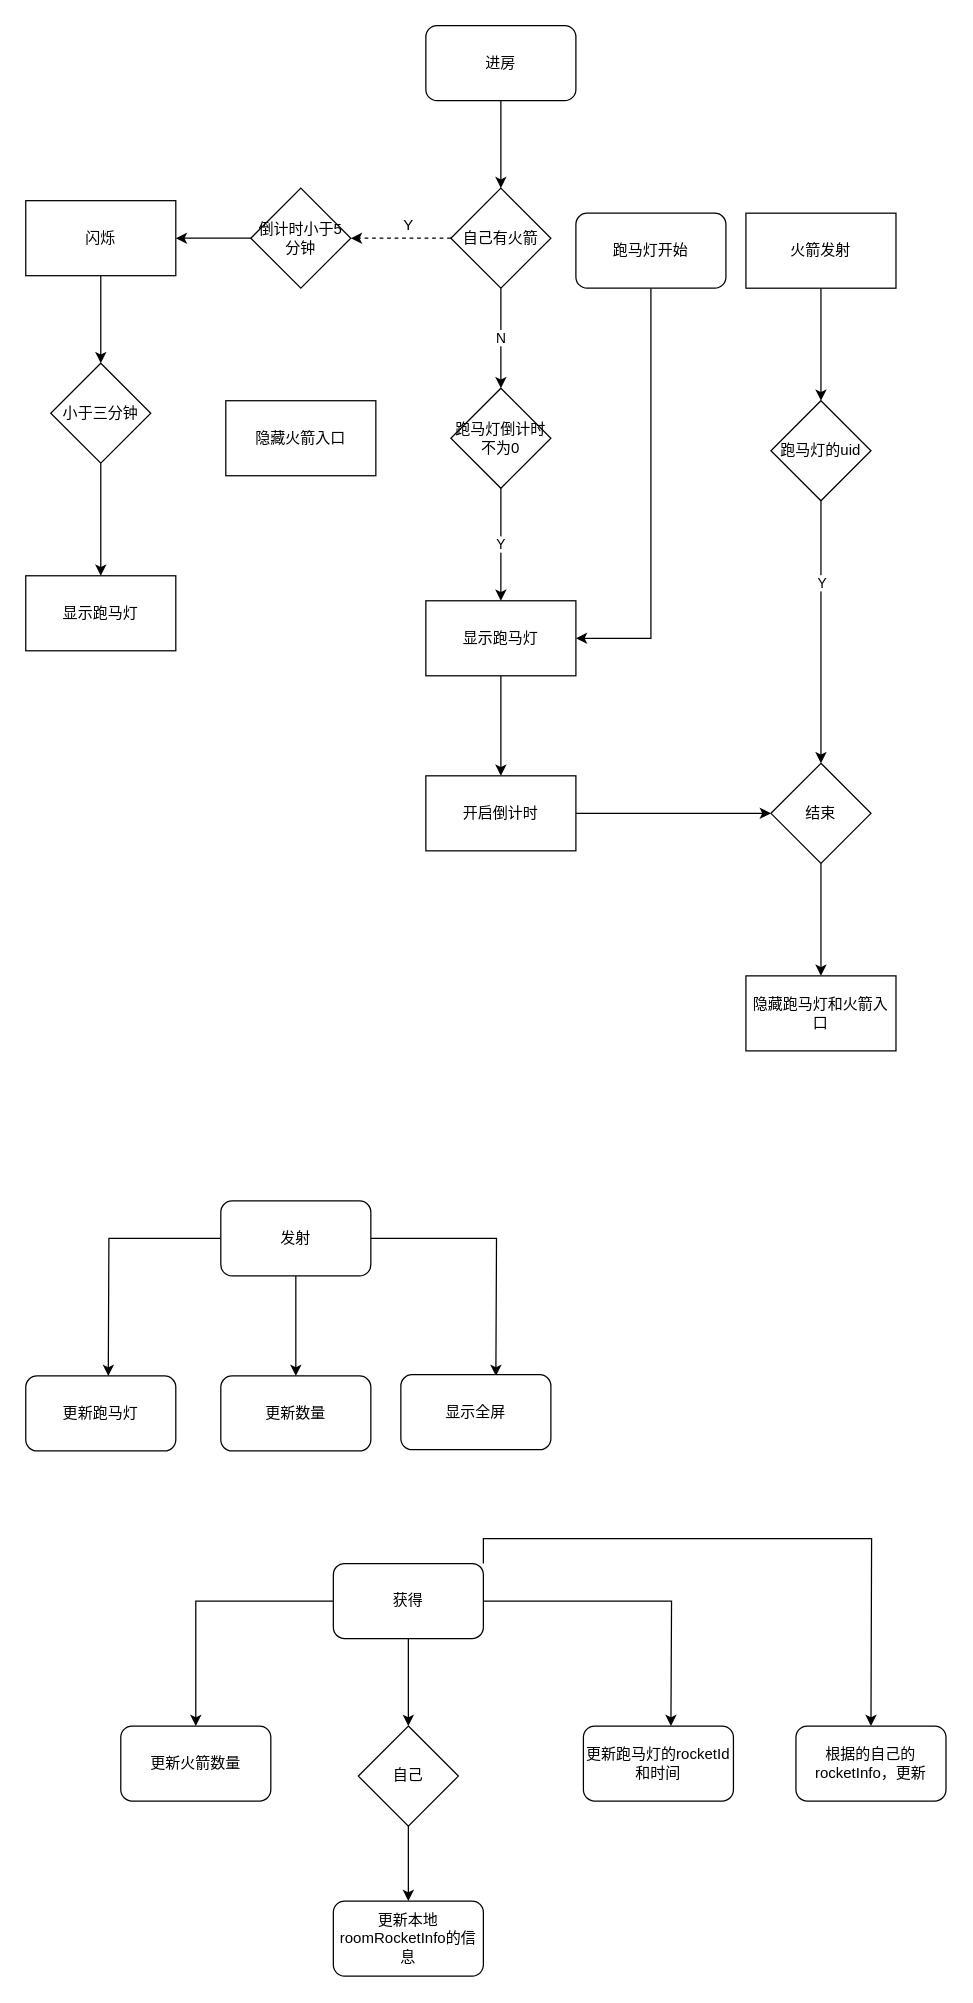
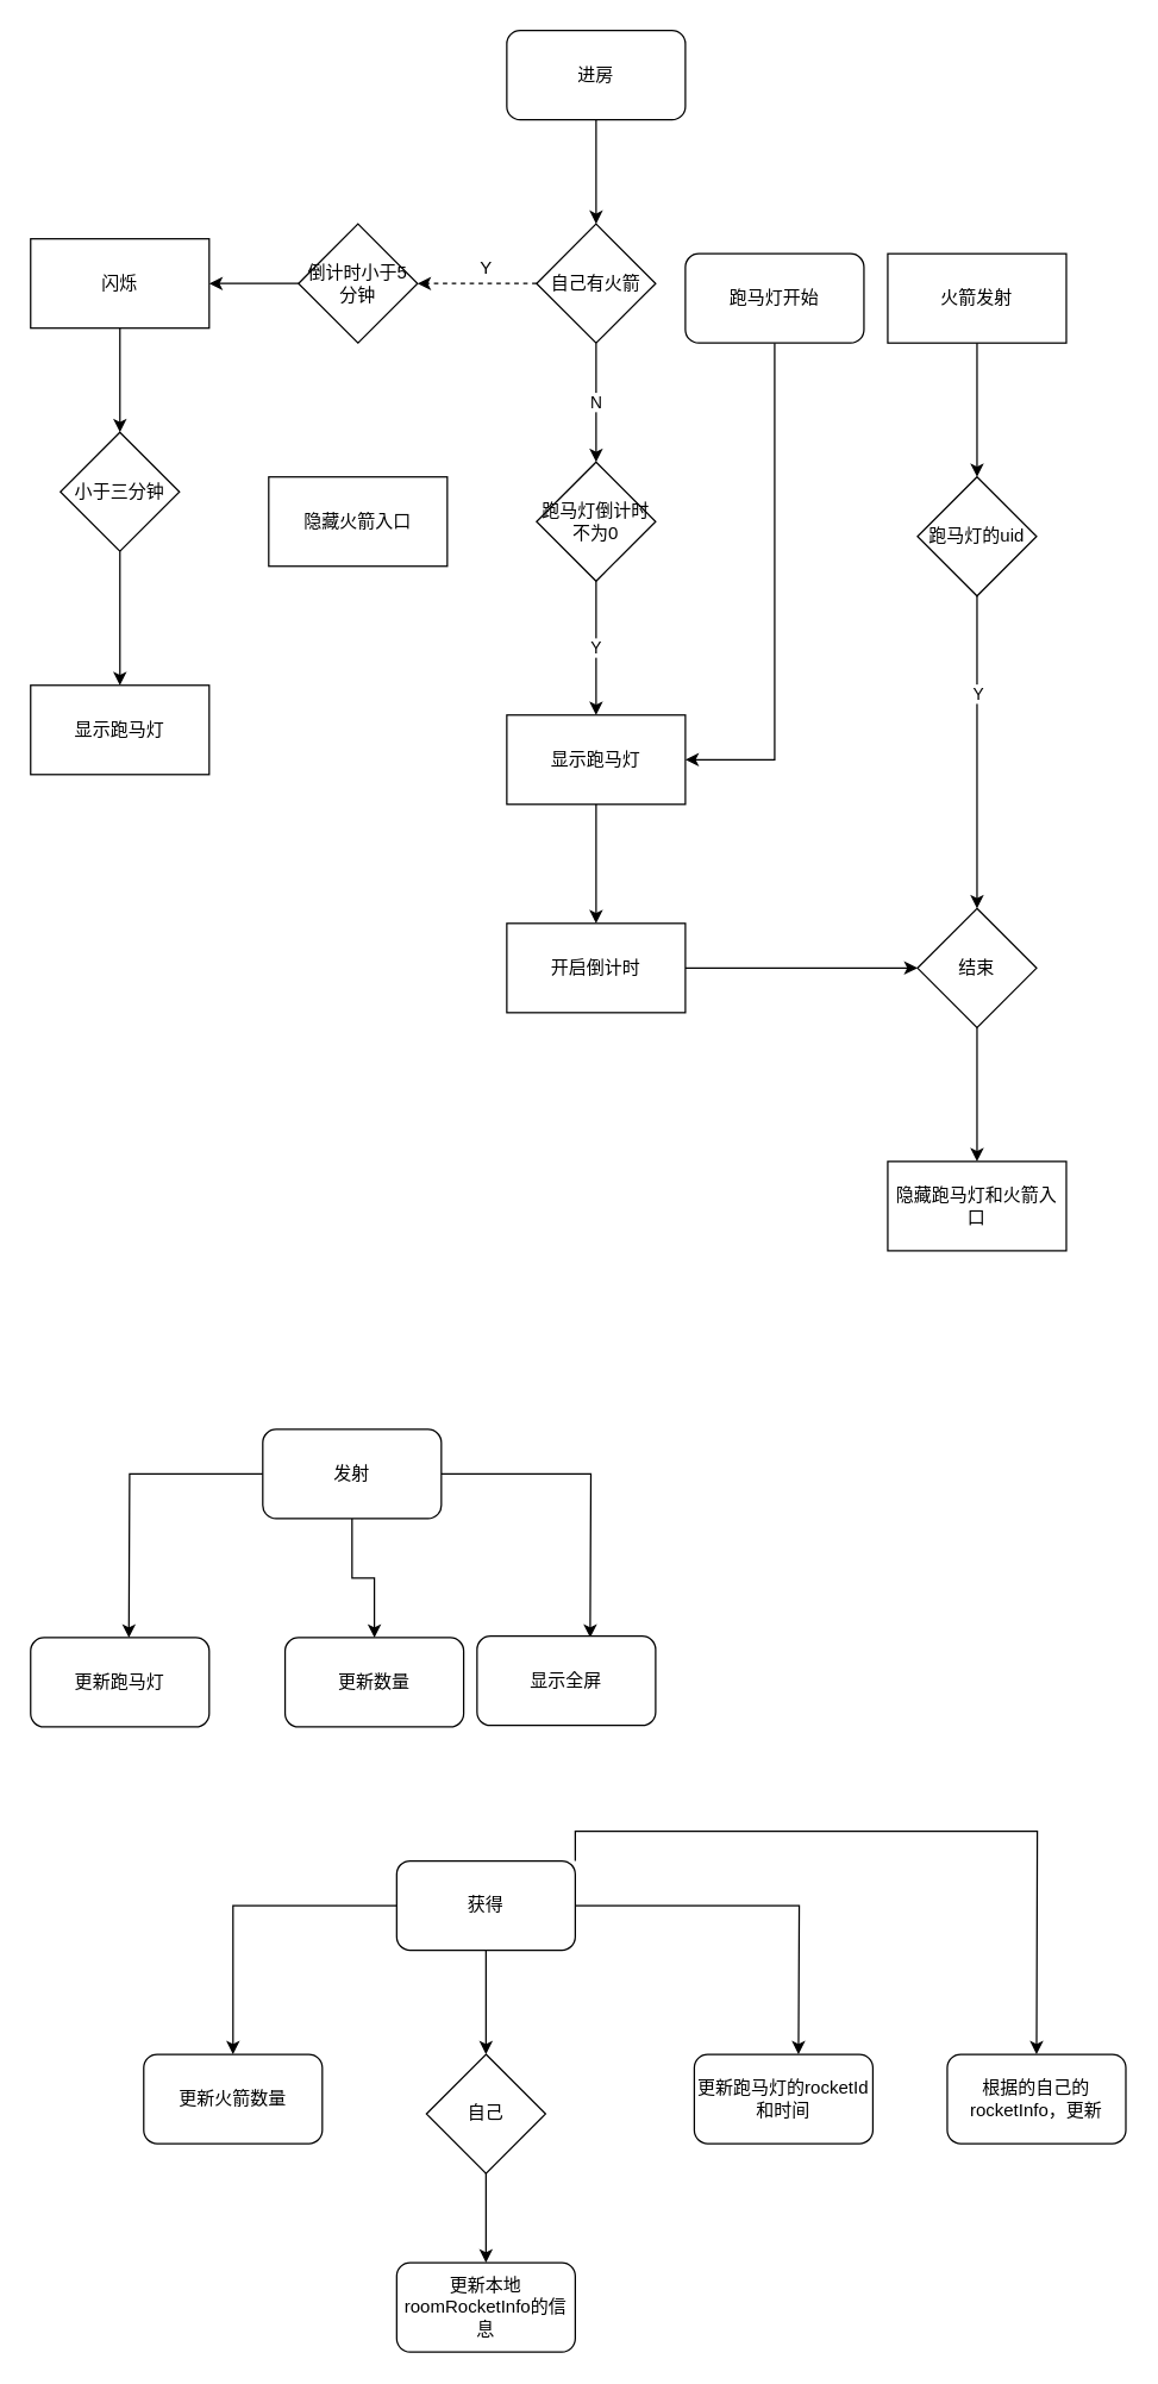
  <mxCell id="0" />
  <mxCell id="1" parent="0" />
  <mxCell id="2" value="" style="edgeStyle=orthogonalEdgeStyle;rounded=0;orthogonalLoop=1;jettySize=auto;html=1;" parent="1" source="3" edge="1"><mxGeometry relative="1" as="geometry"><mxPoint x="400" y="150" as="targetPoint" /></mxGeometry></mxCell>
  <mxCell id="3" value="进房" style="rounded=1;whiteSpace=wrap;html=1;" parent="1" vertex="1"><mxGeometry x="340" y="20" width="120" height="60" as="geometry" /></mxCell>
  <mxCell id="4" value="" style="edgeStyle=orthogonalEdgeStyle;rounded=0;orthogonalLoop=1;jettySize=auto;html=1;dashed=1;" parent="1" source="6" target="8" edge="1"><mxGeometry relative="1" as="geometry" /></mxCell>
  <mxCell id="5" value="N" style="edgeStyle=orthogonalEdgeStyle;rounded=0;orthogonalLoop=1;jettySize=auto;html=1;" parent="1" source="6" target="15" edge="1"><mxGeometry relative="1" as="geometry" /></mxCell>
  <mxCell id="6" value="自己有火箭" style="rhombus;whiteSpace=wrap;html=1;" parent="1" vertex="1"><mxGeometry x="360" y="150" width="80" height="80" as="geometry" /></mxCell>
  <mxCell id="7" value="" style="edgeStyle=orthogonalEdgeStyle;rounded=0;orthogonalLoop=1;jettySize=auto;html=1;" parent="1" source="8" target="10" edge="1"><mxGeometry relative="1" as="geometry" /></mxCell>
  <mxCell id="8" value="倒计时小于5分钟" style="rhombus;whiteSpace=wrap;html=1;" parent="1" vertex="1"><mxGeometry x="200" y="150" width="80" height="80" as="geometry" /></mxCell>
  <mxCell id="9" value="" style="edgeStyle=orthogonalEdgeStyle;rounded=0;orthogonalLoop=1;jettySize=auto;html=1;" parent="1" source="10" target="12" edge="1"><mxGeometry relative="1" as="geometry" /></mxCell>
  <mxCell id="10" value="闪烁" style="whiteSpace=wrap;html=1;" parent="1" vertex="1"><mxGeometry x="20" y="160" width="120" height="60" as="geometry" /></mxCell>
  <mxCell id="11" value="" style="edgeStyle=orthogonalEdgeStyle;rounded=0;orthogonalLoop=1;jettySize=auto;html=1;" parent="1" source="12" target="13" edge="1"><mxGeometry relative="1" as="geometry" /></mxCell>
  <mxCell id="12" value="小于三分钟" style="rhombus;whiteSpace=wrap;html=1;" parent="1" vertex="1"><mxGeometry x="40" y="290" width="80" height="80" as="geometry" /></mxCell>
  <mxCell id="13" value="显示跑马灯" style="whiteSpace=wrap;html=1;" parent="1" vertex="1"><mxGeometry x="20" y="460" width="120" height="60" as="geometry" /></mxCell>
  <mxCell id="14" value="Y" style="edgeStyle=orthogonalEdgeStyle;rounded=0;orthogonalLoop=1;jettySize=auto;html=1;" parent="1" source="15" target="17" edge="1"><mxGeometry relative="1" as="geometry" /></mxCell>
  <mxCell id="15" value="跑马灯倒计时不为0" style="rhombus;whiteSpace=wrap;html=1;" parent="1" vertex="1"><mxGeometry x="360" y="310" width="80" height="80" as="geometry" /></mxCell>
  <mxCell id="16" value="" style="edgeStyle=orthogonalEdgeStyle;rounded=0;orthogonalLoop=1;jettySize=auto;html=1;" parent="1" source="17" target="21" edge="1"><mxGeometry relative="1" as="geometry" /></mxCell>
  <mxCell id="17" value="显示跑马灯" style="whiteSpace=wrap;html=1;" parent="1" vertex="1"><mxGeometry x="340" y="480" width="120" height="60" as="geometry" /></mxCell>
  <mxCell id="18" value="隐藏火箭入口" style="whiteSpace=wrap;html=1;" parent="1" vertex="1"><mxGeometry x="180" y="320" width="120" height="60" as="geometry" /></mxCell>
  <mxCell id="19" value="Y" style="text;html=1;align=center;verticalAlign=middle;resizable=0;points=[];autosize=1;strokeColor=none;" parent="1" vertex="1"><mxGeometry x="316" y="170" width="20" height="20" as="geometry" /></mxCell>
  <mxCell id="20" value="" style="edgeStyle=orthogonalEdgeStyle;rounded=0;orthogonalLoop=1;jettySize=auto;html=1;" parent="1" source="21" target="23" edge="1"><mxGeometry relative="1" as="geometry" /></mxCell>
  <mxCell id="21" value="开启倒计时" style="whiteSpace=wrap;html=1;" parent="1" vertex="1"><mxGeometry x="340" y="620" width="120" height="60" as="geometry" /></mxCell>
  <mxCell id="22" value="" style="edgeStyle=orthogonalEdgeStyle;rounded=0;orthogonalLoop=1;jettySize=auto;html=1;" parent="1" source="23" target="24" edge="1"><mxGeometry relative="1" as="geometry" /></mxCell>
  <mxCell id="23" value="结束" style="rhombus;whiteSpace=wrap;html=1;" parent="1" vertex="1"><mxGeometry x="616" y="610" width="80" height="80" as="geometry" /></mxCell>
  <mxCell id="24" value="隐藏跑马灯和火箭入口" style="whiteSpace=wrap;html=1;" parent="1" vertex="1"><mxGeometry x="596" y="780" width="120" height="60" as="geometry" /></mxCell>
  <mxCell id="25" style="edgeStyle=orthogonalEdgeStyle;rounded=0;orthogonalLoop=1;jettySize=auto;html=1;" parent="1" source="26" edge="1"><mxGeometry relative="1" as="geometry"><mxPoint x="656" y="320" as="targetPoint" /></mxGeometry></mxCell>
  <mxCell id="26" value="火箭发射" style="rounded=0;whiteSpace=wrap;html=1;" parent="1" vertex="1"><mxGeometry x="596" y="170" width="120" height="60" as="geometry" /></mxCell>
  <mxCell id="27" style="edgeStyle=orthogonalEdgeStyle;rounded=0;orthogonalLoop=1;jettySize=auto;html=1;entryX=0.5;entryY=0;entryDx=0;entryDy=0;" parent="1" source="29" target="23" edge="1"><mxGeometry relative="1" as="geometry" /></mxCell>
  <mxCell id="28" value="Y" style="edgeLabel;html=1;align=center;verticalAlign=middle;resizable=0;points=[];" parent="27" vertex="1" connectable="0"><mxGeometry x="-0.381" relative="1" as="geometry"><mxPoint as="offset" /></mxGeometry></mxCell>
  <mxCell id="29" value="跑马灯的uid" style="rhombus;whiteSpace=wrap;html=1;" parent="1" vertex="1"><mxGeometry x="616" y="320" width="80" height="80" as="geometry" /></mxCell>
  <mxCell id="30" style="edgeStyle=orthogonalEdgeStyle;rounded=0;orthogonalLoop=1;jettySize=auto;html=1;entryX=1;entryY=0.5;entryDx=0;entryDy=0;" edge="1" parent="1" source="31" target="17"><mxGeometry relative="1" as="geometry" /></mxCell>
  <mxCell id="31" value="跑马灯开始" style="rounded=1;whiteSpace=wrap;html=1;" vertex="1" parent="1"><mxGeometry x="460" y="170" width="120" height="60" as="geometry" /></mxCell>
  <mxCell id="32" value="" style="edgeStyle=orthogonalEdgeStyle;rounded=0;orthogonalLoop=1;jettySize=auto;html=1;" edge="1" parent="1" source="35" target="36"><mxGeometry relative="1" as="geometry" /></mxCell>
  <mxCell id="33" style="edgeStyle=orthogonalEdgeStyle;rounded=0;orthogonalLoop=1;jettySize=auto;html=1;exitX=0;exitY=0.5;exitDx=0;exitDy=0;" edge="1" parent="1" source="35"><mxGeometry relative="1" as="geometry"><mxPoint x="86" y="1100" as="targetPoint" /></mxGeometry></mxCell>
  <mxCell id="34" style="edgeStyle=orthogonalEdgeStyle;rounded=0;orthogonalLoop=1;jettySize=auto;html=1;" edge="1" parent="1" source="35"><mxGeometry relative="1" as="geometry"><mxPoint x="396" y="1100" as="targetPoint" /></mxGeometry></mxCell>
  <mxCell id="35" value="发射" style="rounded=1;whiteSpace=wrap;html=1;" vertex="1" parent="1"><mxGeometry x="176" y="960" width="120" height="60" as="geometry" /></mxCell>
- <mxCell id="36" value="更新数量" style="whiteSpace=wrap;html=1;rounded=1;" vertex="1" parent="1"><mxGeometry x="176" y="1100" width="120" height="60" as="geometry" /></mxCell>
+ <mxCell id="36" value="更新数量" style="whiteSpace=wrap;html=1;rounded=1;" vertex="1" parent="1"><mxGeometry x="191" y="1100" width="120" height="60" as="geometry" /></mxCell>
  <mxCell id="37" value="更新跑马灯" style="rounded=1;whiteSpace=wrap;html=1;" vertex="1" parent="1"><mxGeometry x="20" y="1100" width="120" height="60" as="geometry" /></mxCell>
  <mxCell id="38" value="显示全屏" style="rounded=1;whiteSpace=wrap;html=1;" vertex="1" parent="1"><mxGeometry x="320" y="1099" width="120" height="60" as="geometry" /></mxCell>
  <mxCell id="39" style="edgeStyle=orthogonalEdgeStyle;rounded=0;orthogonalLoop=1;jettySize=auto;html=1;" edge="1" parent="1" source="43" target="44"><mxGeometry relative="1" as="geometry" /></mxCell>
  <mxCell id="40" style="edgeStyle=orthogonalEdgeStyle;rounded=0;orthogonalLoop=1;jettySize=auto;html=1;" edge="1" parent="1" source="43"><mxGeometry relative="1" as="geometry"><mxPoint x="326" y="1380" as="targetPoint" /></mxGeometry></mxCell>
  <mxCell id="41" style="edgeStyle=orthogonalEdgeStyle;rounded=0;orthogonalLoop=1;jettySize=auto;html=1;exitX=1;exitY=0.5;exitDx=0;exitDy=0;" edge="1" parent="1" source="43"><mxGeometry relative="1" as="geometry"><mxPoint x="536" y="1380" as="targetPoint" /></mxGeometry></mxCell>
  <mxCell id="42" style="edgeStyle=orthogonalEdgeStyle;rounded=0;orthogonalLoop=1;jettySize=auto;html=1;exitX=1;exitY=0;exitDx=0;exitDy=0;" edge="1" parent="1" source="43"><mxGeometry relative="1" as="geometry"><mxPoint x="696" y="1380" as="targetPoint" /></mxGeometry></mxCell>
  <mxCell id="43" value="获得" style="rounded=1;whiteSpace=wrap;html=1;" vertex="1" parent="1"><mxGeometry x="266" y="1250" width="120" height="60" as="geometry" /></mxCell>
  <mxCell id="44" value="更新火箭数量" style="rounded=1;whiteSpace=wrap;html=1;" vertex="1" parent="1"><mxGeometry x="96" y="1380" width="120" height="60" as="geometry" /></mxCell>
  <mxCell id="45" style="edgeStyle=orthogonalEdgeStyle;rounded=0;orthogonalLoop=1;jettySize=auto;html=1;" edge="1" parent="1" source="46"><mxGeometry relative="1" as="geometry"><mxPoint x="326" y="1520" as="targetPoint" /></mxGeometry></mxCell>
  <mxCell id="46" value="自己" style="rhombus;whiteSpace=wrap;html=1;" vertex="1" parent="1"><mxGeometry x="286" y="1380" width="80" height="80" as="geometry" /></mxCell>
  <mxCell id="47" value="更新本地roomRocketInfo的信息" style="rounded=1;whiteSpace=wrap;html=1;" vertex="1" parent="1"><mxGeometry x="266" y="1520" width="120" height="60" as="geometry" /></mxCell>
  <mxCell id="48" value="更新跑马灯的rocketId和时间" style="rounded=1;whiteSpace=wrap;html=1;" vertex="1" parent="1"><mxGeometry x="466" y="1380" width="120" height="60" as="geometry" /></mxCell>
  <mxCell id="49" value="根据的自己的rocketInfo，更新" style="rounded=1;whiteSpace=wrap;html=1;" vertex="1" parent="1"><mxGeometry x="636" y="1380" width="120" height="60" as="geometry" /></mxCell>
